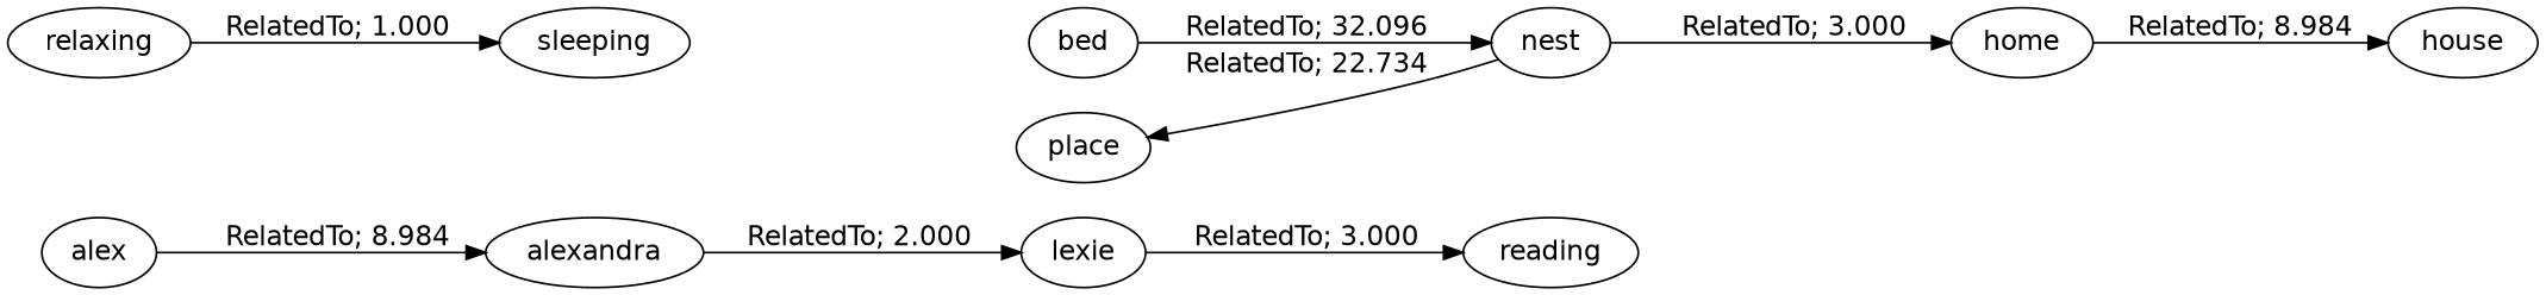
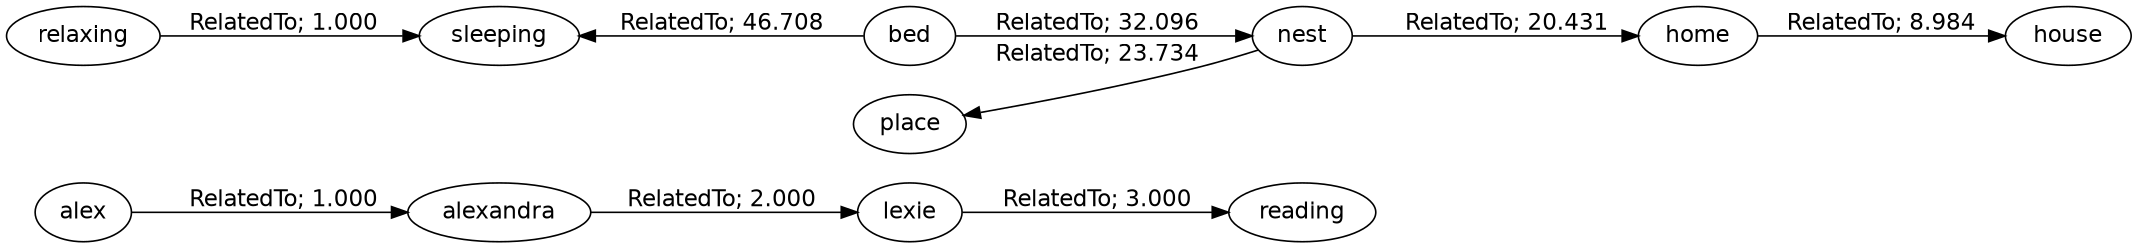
  digraph {
    fontname="DejaVu Sans"
    rankdir=LR
    node [fontname="DejaVu Sans"]
    edge [dir=forward fontname="DejaVu Sans"]
    n1 [label=alex]
    n2 [label=alexandra]
    n3 [label=lexie]
    n4 [label=reading]
    n5 [label=relaxing]
    n6 [label=sleeping]
    n7 [label=bed]
    n8 [label=nest]
    n9 [label=place]
    n10 [label=home]
    n11 [label=house]
-   n1 -> n2 [label="RelatedTo; 8.984" weight=1.000]
+   n1 -> n2 [label="RelatedTo; 1.000" weight=1.000]
    n2 -> n3 [label="RelatedTo; 2.000" weight=2.000]
    n3 -> n4 [label="RelatedTo; 3.000" weight=3.000]
    n5 -> n6 [label="RelatedTo; 1.000" weight=52.708]
+   n6 -> n7 [dir=back label="RelatedTo; 46.708" weight=46.708]
    n7 -> n8 [label="RelatedTo; 32.096" weight=32.096]
-   n8 -> n10 [label="RelatedTo; 3.000" weight=20.431]
-   n9 -> n8 [dir=back label="RelatedTo; 22.734" weight=23.734]
+   n8 -> n10 [label="RelatedTo; 20.431" weight=20.431]
+   n9 -> n8 [dir=back label="RelatedTo; 23.734" weight=23.734]
    n10 -> n11 [label="RelatedTo; 8.984" weight=8.984]
  }
